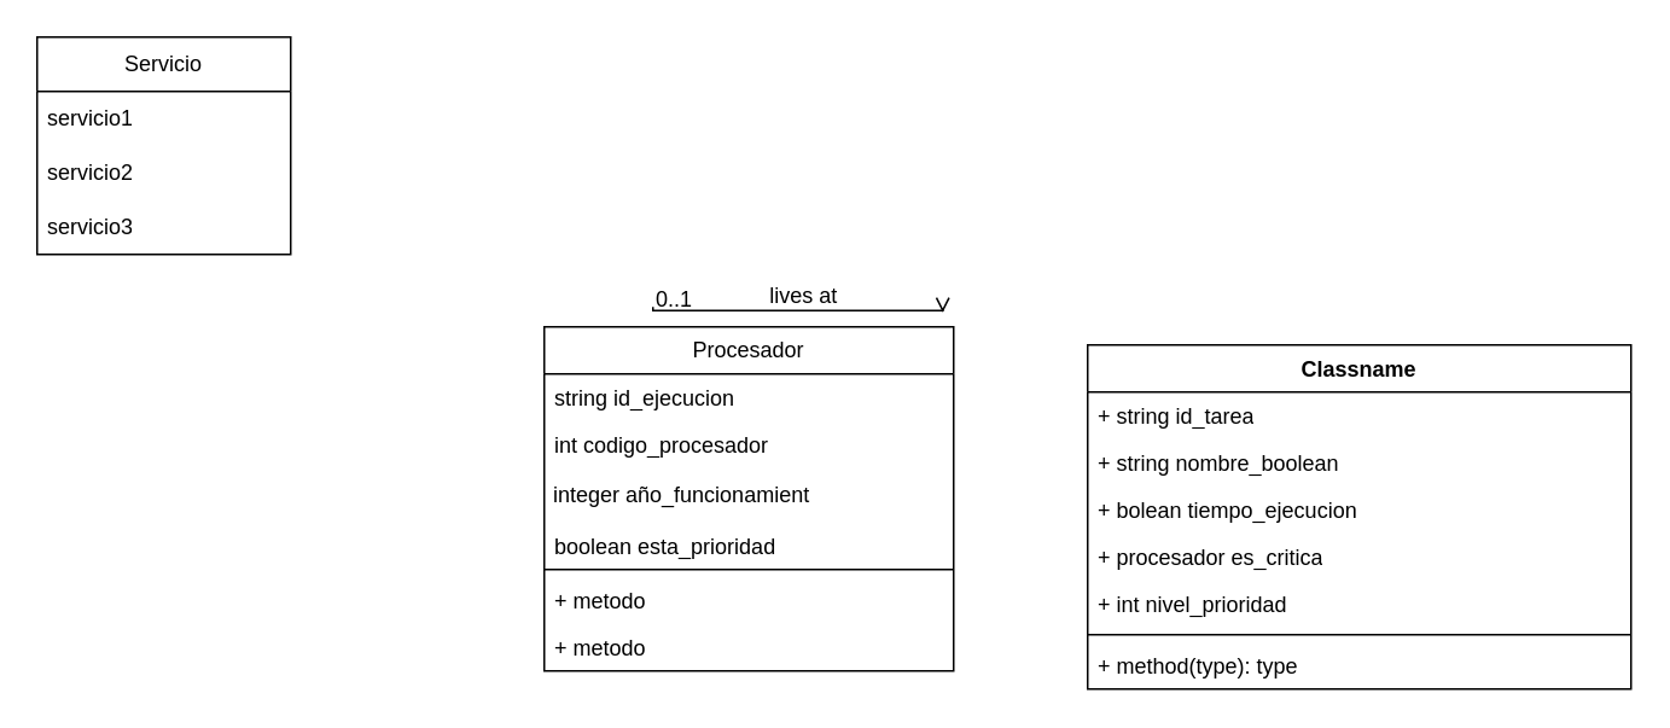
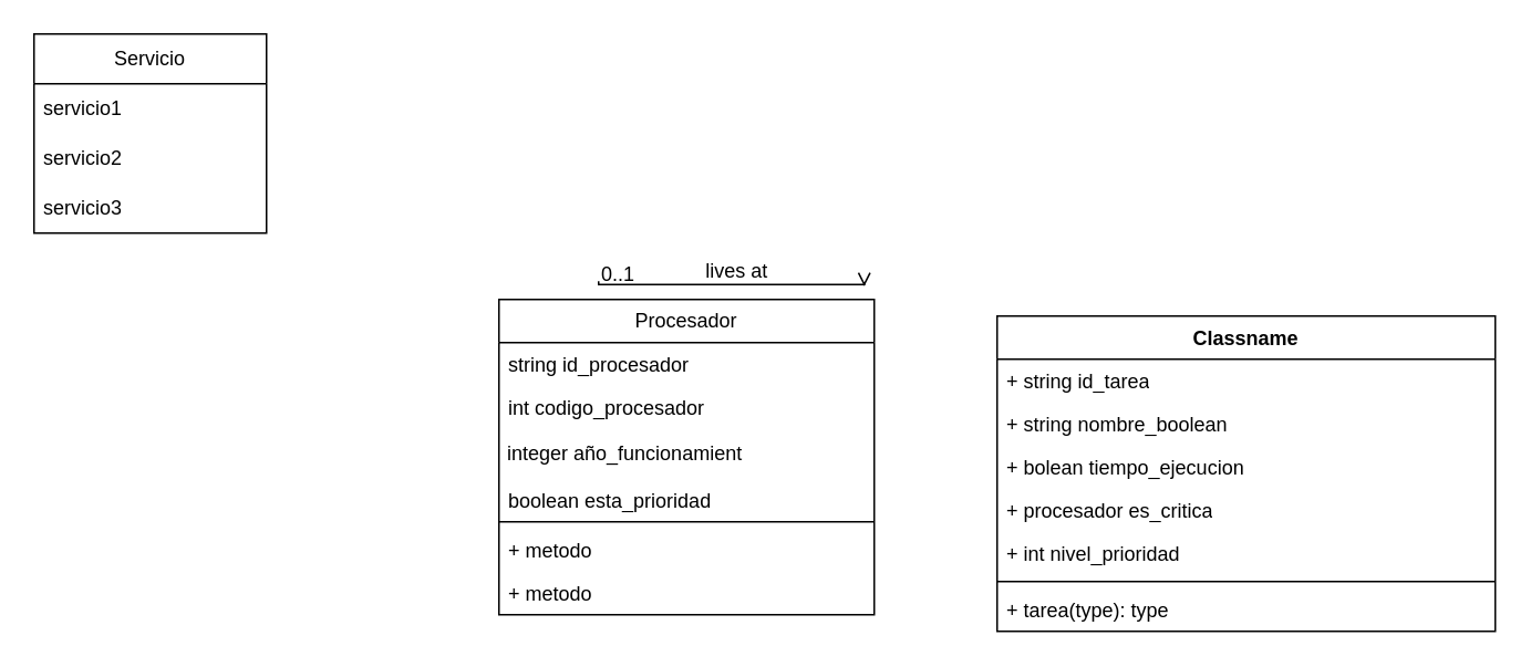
  <mxCell id="0" />
  <mxCell id="1" parent="0" />
  <mxCell id="2" value="" style="endArrow=open;shadow=0;strokeWidth=1;rounded=0;curved=0;endFill=1;edgeStyle=elbowEdgeStyle;elbow=vertical;" parent="1" edge="1"><mxGeometry x="0.5" y="41" relative="1" as="geometry"><mxPoint x="360" y="169" as="sourcePoint" /><mxPoint x="520" y="172" as="targetPoint" /><mxPoint x="-40" y="32" as="offset" /></mxGeometry></mxCell>
  <mxCell id="3" value="0..1" style="resizable=0;align=left;verticalAlign=bottom;labelBackgroundColor=none;fontSize=12;" parent="2" connectable="0" vertex="1"><mxGeometry x="-1" relative="1" as="geometry"><mxPoint y="4" as="offset" /></mxGeometry></mxCell>
  <mxCell id="4" value="lives at" style="text;html=1;resizable=0;points=[];;align=center;verticalAlign=middle;labelBackgroundColor=none;rounded=0;shadow=0;strokeWidth=1;fontSize=12;" parent="2" vertex="1" connectable="0"><mxGeometry x="0.5" y="49" relative="1" as="geometry"><mxPoint x="-38" y="40" as="offset" /></mxGeometry></mxCell>
  <mxCell id="5" value="Servicio" style="swimlane;fontStyle=0;childLayout=stackLayout;horizontal=1;startSize=30;horizontalStack=0;resizeParent=1;resizeParentMax=0;resizeLast=0;collapsible=1;marginBottom=0;whiteSpace=wrap;html=1;" vertex="1" parent="1"><mxGeometry x="20" y="20" width="140" height="120" as="geometry" /></mxCell>
  <mxCell id="6" value="servicio1" style="text;strokeColor=none;fillColor=none;align=left;verticalAlign=middle;spacingLeft=4;spacingRight=4;overflow=hidden;points=[[0,0.5],[1,0.5]];portConstraint=eastwest;rotatable=0;whiteSpace=wrap;html=1;" vertex="1" parent="5"><mxGeometry y="30" width="140" height="30" as="geometry" /></mxCell>
  <mxCell id="7" value="servicio2" style="text;strokeColor=none;fillColor=none;align=left;verticalAlign=middle;spacingLeft=4;spacingRight=4;overflow=hidden;points=[[0,0.5],[1,0.5]];portConstraint=eastwest;rotatable=0;whiteSpace=wrap;html=1;" vertex="1" parent="5"><mxGeometry y="60" width="140" height="30" as="geometry" /></mxCell>
  <mxCell id="8" value="servicio3" style="text;strokeColor=none;fillColor=none;align=left;verticalAlign=middle;spacingLeft=4;spacingRight=4;overflow=hidden;points=[[0,0.5],[1,0.5]];portConstraint=eastwest;rotatable=0;whiteSpace=wrap;html=1;" vertex="1" parent="5"><mxGeometry y="90" width="140" height="30" as="geometry" /></mxCell>
  <mxCell id="9" value="Procesador" style="swimlane;fontStyle=0;childLayout=stackLayout;horizontal=1;startSize=26;fillColor=none;horizontalStack=0;resizeParent=1;resizeParentMax=0;resizeLast=0;collapsible=1;marginBottom=0;whiteSpace=wrap;html=1;" vertex="1" parent="1"><mxGeometry x="300" y="180" width="226" height="190" as="geometry" /></mxCell>
- <mxCell id="10" value="string id_ejecucion" style="text;strokeColor=none;fillColor=none;align=left;verticalAlign=top;spacingLeft=4;spacingRight=4;overflow=hidden;rotatable=0;points=[[0,0.5],[1,0.5]];portConstraint=eastwest;whiteSpace=wrap;html=1;" vertex="1" parent="9"><mxGeometry y="26" width="226" height="26" as="geometry" /></mxCell>
+ <mxCell id="10" value="string id_procesador" style="text;strokeColor=none;fillColor=none;align=left;verticalAlign=top;spacingLeft=4;spacingRight=4;overflow=hidden;rotatable=0;points=[[0,0.5],[1,0.5]];portConstraint=eastwest;whiteSpace=wrap;html=1;" vertex="1" parent="9"><mxGeometry y="26" width="226" height="26" as="geometry" /></mxCell>
  <mxCell id="11" value="int codigo_procesador" style="text;strokeColor=none;fillColor=none;align=left;verticalAlign=top;spacingLeft=4;spacingRight=4;overflow=hidden;rotatable=0;points=[[0,0.5],[1,0.5]];portConstraint=eastwest;whiteSpace=wrap;html=1;" vertex="1" parent="9"><mxGeometry y="52" width="226" height="26" as="geometry" /></mxCell>
  <mxCell id="12" value="&amp;nbsp;integer año_funcionamient" style="text;html=1;align=left;verticalAlign=middle;whiteSpace=wrap;rounded=0;" vertex="1" parent="9"><mxGeometry y="78" width="226" height="30" as="geometry" /></mxCell>
  <mxCell id="13" value="boolean esta_prioridad" style="text;strokeColor=none;fillColor=none;align=left;verticalAlign=top;spacingLeft=4;spacingRight=4;overflow=hidden;rotatable=0;points=[[0,0.5],[1,0.5]];portConstraint=eastwest;whiteSpace=wrap;html=1;" vertex="1" parent="9"><mxGeometry y="108" width="226" height="22" as="geometry" /></mxCell>
  <mxCell id="14" value="" style="line;strokeWidth=1;fillColor=none;align=left;verticalAlign=middle;spacingTop=-1;spacingLeft=3;spacingRight=3;rotatable=0;labelPosition=right;points=[];portConstraint=eastwest;strokeColor=inherit;" vertex="1" parent="9"><mxGeometry y="130" width="226" height="8" as="geometry" /></mxCell>
  <mxCell id="15" value="+ metodo" style="text;strokeColor=none;fillColor=none;align=left;verticalAlign=top;spacingLeft=4;spacingRight=4;overflow=hidden;rotatable=0;points=[[0,0.5],[1,0.5]];portConstraint=eastwest;whiteSpace=wrap;html=1;" vertex="1" parent="9"><mxGeometry y="138" width="226" height="26" as="geometry" /></mxCell>
  <mxCell id="16" value="+ metodo" style="text;strokeColor=none;fillColor=none;align=left;verticalAlign=top;spacingLeft=4;spacingRight=4;overflow=hidden;rotatable=0;points=[[0,0.5],[1,0.5]];portConstraint=eastwest;whiteSpace=wrap;html=1;" vertex="1" parent="9"><mxGeometry y="164" width="226" height="26" as="geometry" /></mxCell>
  <mxCell id="17" value="Classname" style="swimlane;fontStyle=1;align=center;verticalAlign=top;childLayout=stackLayout;horizontal=1;startSize=26;horizontalStack=0;resizeParent=1;resizeParentMax=0;resizeLast=0;collapsible=1;marginBottom=0;whiteSpace=wrap;html=1;" vertex="1" parent="1"><mxGeometry x="600" y="190" width="300" height="190" as="geometry" /></mxCell>
  <mxCell id="18" value="+ string&amp;nbsp;id_tarea" style="text;align=left;verticalAlign=top;spacingLeft=4;spacingRight=4;overflow=hidden;rotatable=0;points=[[0,0.5],[1,0.5]];portConstraint=eastwest;whiteSpace=wrap;html=1;" vertex="1" parent="17"><mxGeometry y="26" width="300" height="26" as="geometry" /></mxCell>
  <mxCell id="19" value="+ string&amp;nbsp;nombre_boolean" style="text;align=left;verticalAlign=top;spacingLeft=4;spacingRight=4;overflow=hidden;rotatable=0;points=[[0,0.5],[1,0.5]];portConstraint=eastwest;whiteSpace=wrap;html=1;" vertex="1" parent="17"><mxGeometry y="52" width="300" height="26" as="geometry" /></mxCell>
  <mxCell id="20" value="+ bolean&amp;nbsp;tiempo_ejecucion" style="text;align=left;verticalAlign=top;spacingLeft=4;spacingRight=4;overflow=hidden;rotatable=0;points=[[0,0.5],[1,0.5]];portConstraint=eastwest;whiteSpace=wrap;html=1;" vertex="1" parent="17"><mxGeometry y="78" width="300" height="26" as="geometry" /></mxCell>
  <mxCell id="21" value="+ procesador&amp;nbsp;es_critica" style="text;align=left;verticalAlign=top;spacingLeft=4;spacingRight=4;overflow=hidden;rotatable=0;points=[[0,0.5],[1,0.5]];portConstraint=eastwest;whiteSpace=wrap;html=1;" vertex="1" parent="17"><mxGeometry y="104" width="300" height="26" as="geometry" /></mxCell>
  <mxCell id="22" value="+ int nivel_prioridad" style="text;align=left;verticalAlign=top;spacingLeft=4;spacingRight=4;overflow=hidden;rotatable=0;points=[[0,0.5],[1,0.5]];portConstraint=eastwest;whiteSpace=wrap;html=1;" vertex="1" parent="17"><mxGeometry y="130" width="300" height="26" as="geometry" /></mxCell>
  <mxCell id="23" value="" style="line;strokeWidth=1;align=left;verticalAlign=middle;spacingTop=-1;spacingLeft=3;spacingRight=3;rotatable=0;labelPosition=right;points=[];portConstraint=eastwest;" vertex="1" parent="17"><mxGeometry y="156" width="300" height="8" as="geometry" /></mxCell>
- <mxCell id="24" value="+ method(type): type" style="text;align=left;verticalAlign=top;spacingLeft=4;spacingRight=4;overflow=hidden;rotatable=0;points=[[0,0.5],[1,0.5]];portConstraint=eastwest;whiteSpace=wrap;html=1;" vertex="1" parent="17"><mxGeometry y="164" width="300" height="26" as="geometry" /></mxCell>
+ <mxCell id="24" value="+ tarea(type): type" style="text;align=left;verticalAlign=top;spacingLeft=4;spacingRight=4;overflow=hidden;rotatable=0;points=[[0,0.5],[1,0.5]];portConstraint=eastwest;whiteSpace=wrap;html=1;" vertex="1" parent="17"><mxGeometry y="164" width="300" height="26" as="geometry" /></mxCell>
